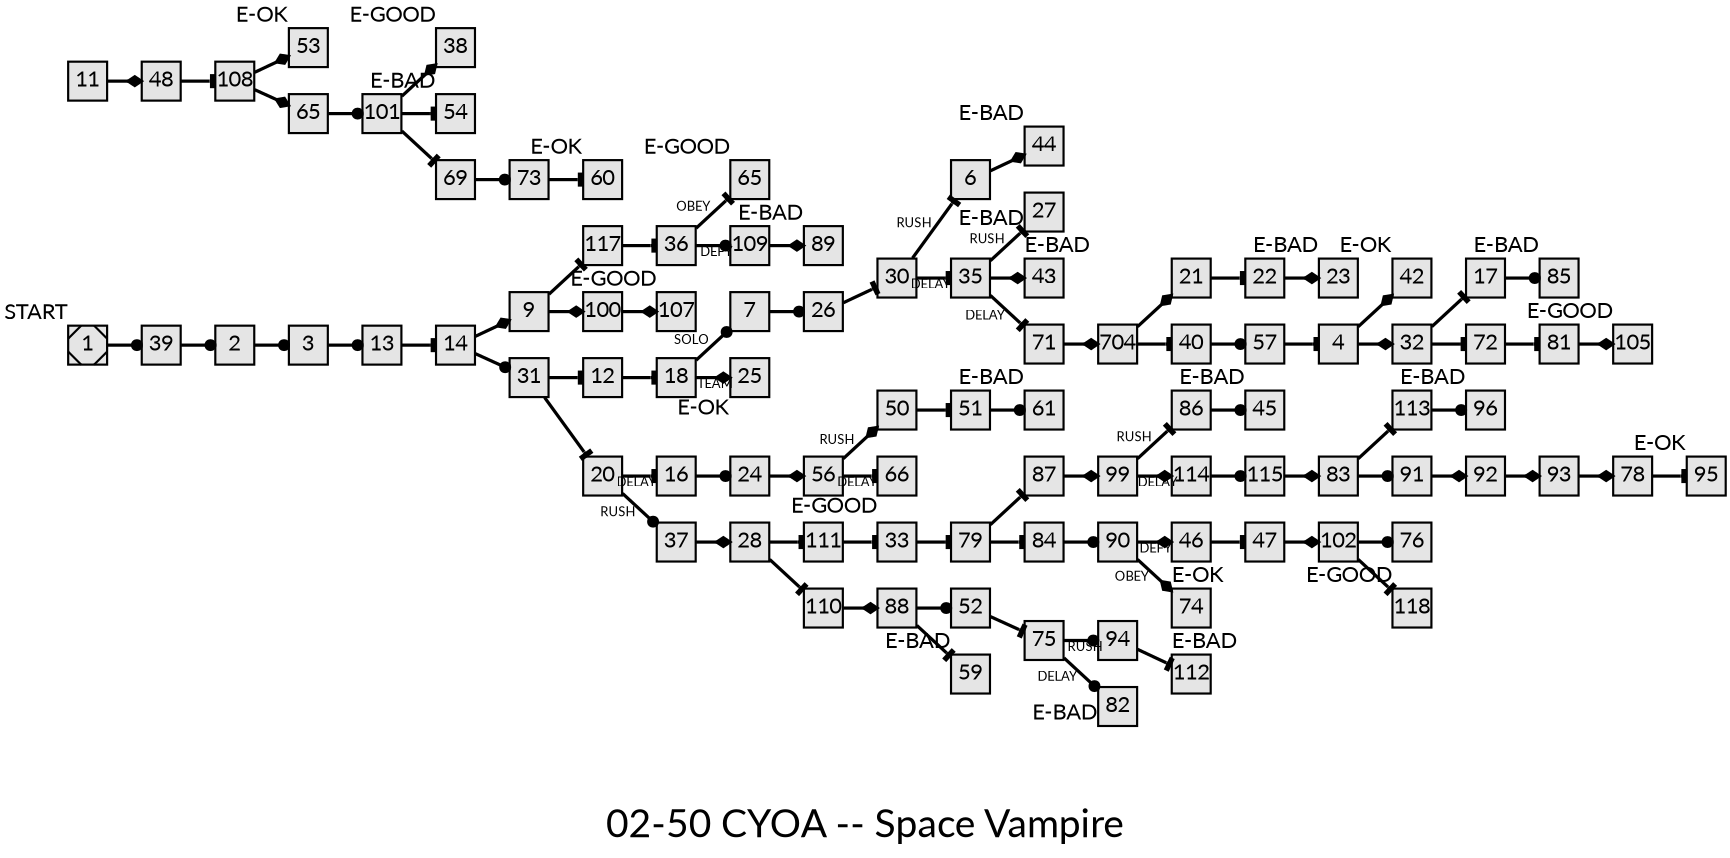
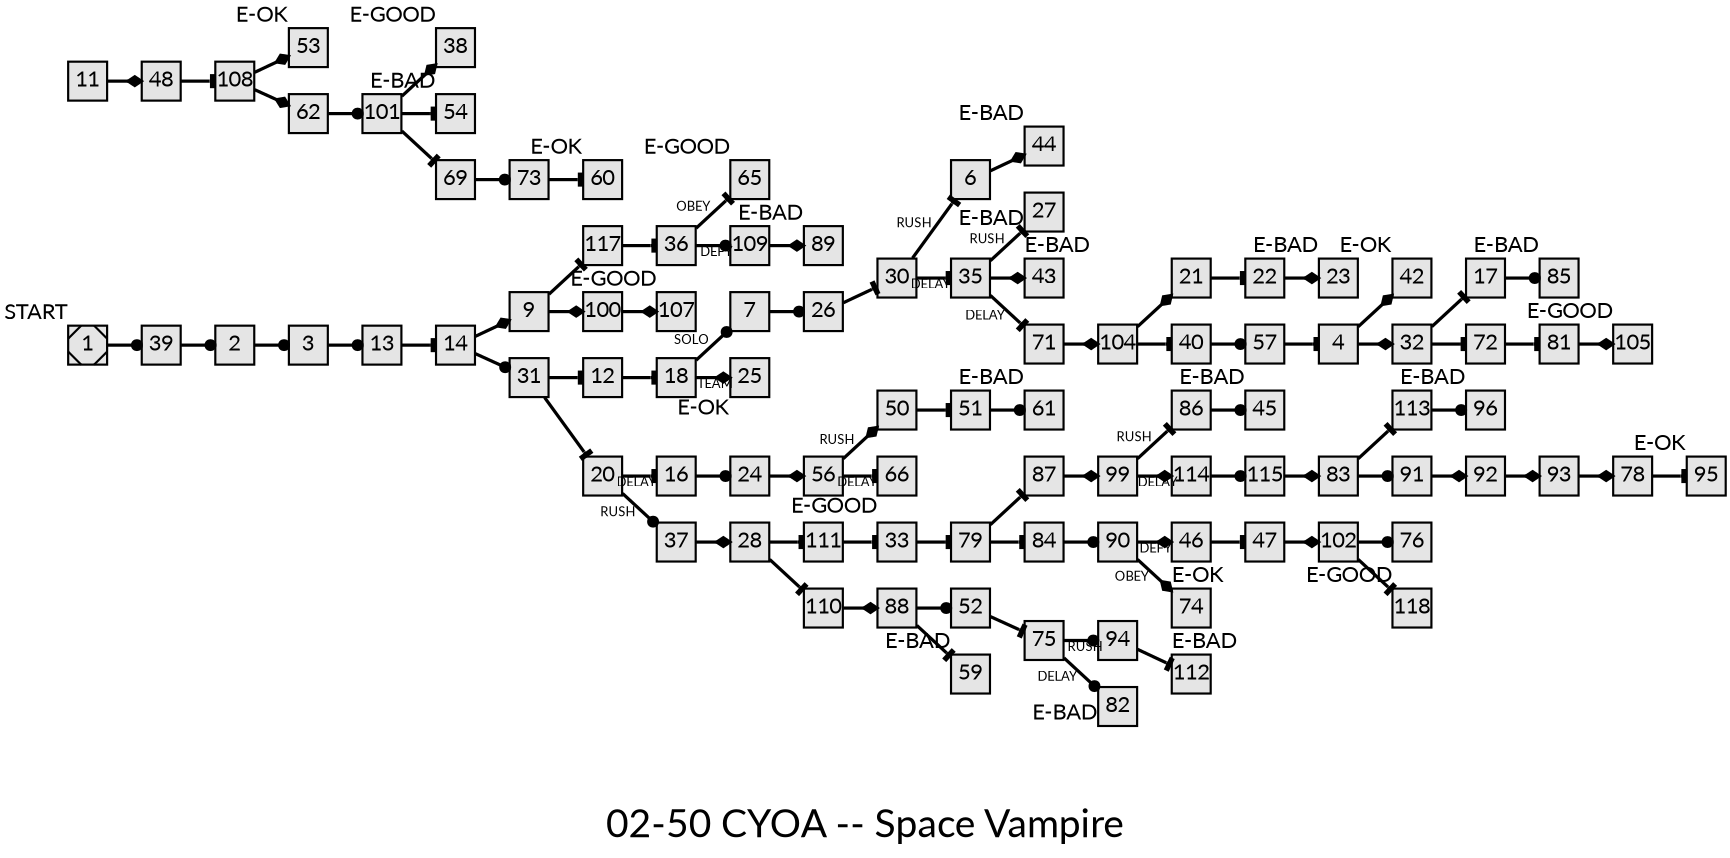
  digraph {
    fontname=Lato
    fontsize=36
    label="02-50 CYOA -- Space Vampire"
    nodesep=0.35
    ordering=out
    rankdir=LR
    ranksep=0.45
    node [fillcolor=grey90 fixedsize=true fontname=Lato fontsize=20 labelfloat=true margin="0,0" penwidth=2 regular=true shape=rect style=filled]
    edge [arrowhead=tee fontname=Lato fontsize=12 labelfloat=true penwidth=3]
    1 [shape=Msquare xlabel=START]
    39
    2
    3
    13
    14
    9
    31
    42 [xlabel="E-OK"]
    4
    32
    17
    72
    85 [xlabel="E-BAD"]
    81
    44 [xlabel="E-BAD"]
    6
    7
    26
    30
    35
    117
    100
    36
    107 [xlabel="E-GOOD"]
    65 [xlabel="E-GOOD"]
    109
    11
    48
    108
    53 [xlabel="E-OK"]
-   62 [label=65]
+   62
    12
    18
    25 [xlabel="E-OK"]
    20
    16
    37
    24
    56
    50
    66 [xlabel="E-GOOD"]
    28
    111
    110
    21
    22
    23 [xlabel="E-BAD"]
    51
    27 [xlabel="E-BAD"]
    43 [xlabel="E-BAD"]
    71
    33
    n54 [label=88]
    79
    52
    59 [xlabel="E-BAD"]
-   104 [label=704]
+   104
    105 [xlabel="E-GOOD"]
    87
    84
    99
    90
    40
    89 [xlabel="E-BAD"]
    38 [xlabel="E-GOOD"]
    57
    45 [xlabel="E-BAD"]
    46
    47
    102
    76
    118 [xlabel="E-GOOD"]
    101
    61 [xlabel="E-BAD"]
    75
    94
    82 [xlabel="E-BAD"]
    112 [xlabel="E-BAD"]
    54 [xlabel="E-BAD"]
    60 [xlabel="E-OK"]
    69
    73
    74 [xlabel="E-OK"]
    95 [xlabel="E-OK"]
    78
    86
    114
    83
    113
    91
    96 [xlabel="E-BAD"]
    92
    93
    115
    1 -> 39 [arrowhead=dot]
    39 -> 2 [arrowhead=dot]
    2 -> 3 [arrowhead=dot]
    3 -> 13 [arrowhead=dot]
    13 -> 14
    14 -> 9 [arrowhead=diamond]
    14 -> 31 [arrowhead=dot]
    9 -> 117
    9 -> 100 [arrowhead=diamond]
    31 -> 12
    31 -> 20
    4 -> 42 [arrowhead=diamond]
    4 -> 32 [arrowhead=diamond]
    32 -> 17
    32 -> 72
    17 -> 85 [arrowhead=dot]
    72 -> 81
    81 -> 105 [arrowhead=diamond]
    6 -> 44 [arrowhead=diamond]
    7 -> 26 [arrowhead=dot]
    26 -> 30
    30 -> 6 [xlabel=RUSH]
    30 -> 35 [xlabel=DELAY]
    35 -> 27 [xlabel=RUSH]
    35 -> 43 [arrowhead=diamond]
    35 -> 71 [xlabel=DELAY]
    117 -> 36
    100 -> 107 [arrowhead=diamond]
    36 -> 65 [xlabel=OBEY]
    36 -> 109 [arrowhead=dot xlabel=DEFY]
    109 -> 89 [arrowhead=diamond]
    11 -> 48 [arrowhead=diamond]
    48 -> 108
    108 -> 53 [arrowhead=diamond]
    108 -> 62 [arrowhead=diamond]
    62 -> 101 [arrowhead=dot]
    12 -> 18
    18 -> 7 [arrowhead=dot xlabel=SOLO]
    18 -> 25 [arrowhead=diamond xlabel=TEAM]
    20 -> 16 [xlabel=DELAY]
    20 -> 37 [arrowhead=dot xlabel=RUSH]
    16 -> 24 [arrowhead=dot]
    37 -> 28 [arrowhead=diamond]
    24 -> 56 [arrowhead=diamond]
    56 -> 50 [arrowhead=diamond xlabel=RUSH]
    56 -> 66 [xlabel=DELAY]
    50 -> 51
    28 -> 111
    28 -> 110
    111 -> 33
    110 -> n54 [arrowhead=diamond]
    21 -> 22
    22 -> 23 [arrowhead=diamond]
    51 -> 61 [arrowhead=dot]
    71 -> 104 [arrowhead=diamond]
    33 -> 79
    n54 -> 52 [arrowhead=dot]
    n54 -> 59
    79 -> 87
    79 -> 84
    52 -> 75
    104 -> 21 [arrowhead=diamond]
    104 -> 40
    87 -> 99 [arrowhead=diamond]
    84 -> 90 [arrowhead=dot]
    99 -> 86 [xlabel=RUSH]
    99 -> 114 [arrowhead=diamond xlabel=DELAY]
    90 -> 46 [arrowhead=diamond xlabel=DEFY]
    90 -> 74 [arrowhead=diamond xlabel=OBEY]
    40 -> 57 [arrowhead=dot]
    57 -> 4
    46 -> 47
    47 -> 102 [arrowhead=diamond]
    102 -> 76 [arrowhead=dot]
    102 -> 118
    101 -> 38 [arrowhead=diamond]
    101 -> 54
    101 -> 69
    75 -> 94 [arrowhead=dot xlabel=RUSH]
    75 -> 82 [arrowhead=dot xlabel=DELAY]
    94 -> 112
    69 -> 73 [arrowhead=dot]
    73 -> 60
    78 -> 95
    86 -> 45 [arrowhead=dot]
    114 -> 115 [arrowhead=dot]
    83 -> 113
    83 -> 91 [arrowhead=dot]
    113 -> 96 [arrowhead=dot]
    91 -> 92 [arrowhead=diamond]
    92 -> 93 [arrowhead=diamond]
    93 -> 78 [arrowhead=diamond]
    115 -> 83 [arrowhead=diamond]
  }
